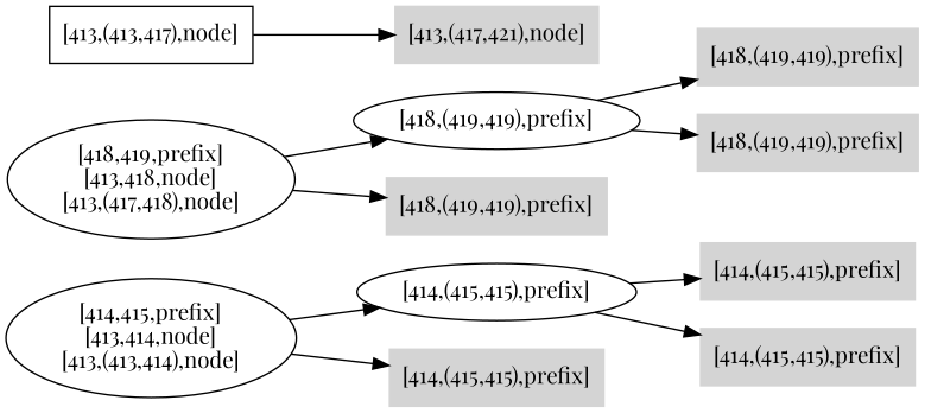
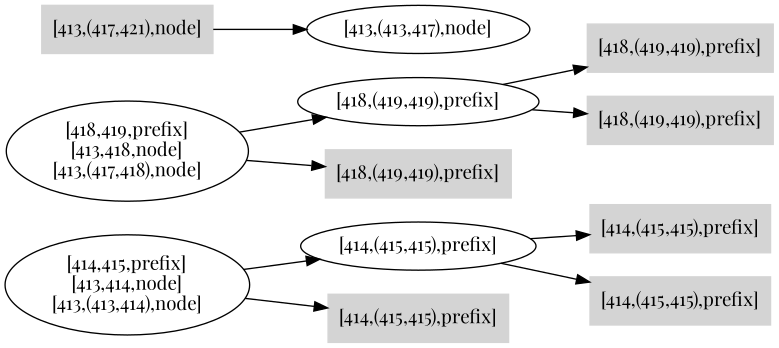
  digraph {
    fontname="Playfair Display"
    rankdir=LR
    node [color=".0 .0 .83" fontname="Playfair Display" shape=box style=filled]
    edge [fontname="Playfair Display"]
    n1 [label="[414,(415,415),prefix]"]
    n2 [label="[414,(415,415),prefix]"]
    n3 [label="[414,(415,415),prefix]" color="" shape="" style=""]
    n4 [label="[414,(415,415),prefix]"]
    n5 [label="[414,415,prefix]\n[413,414,node]\n[413,(413,414),node]" color="" shape="" style=""]
    n6 [label="[418,(419,419),prefix]"]
    n7 [label="[418,(419,419),prefix]"]
    n8 [label="[418,(419,419),prefix]" color="" shape="" style=""]
    n9 [label="[418,(419,419),prefix]"]
    n10 [label="[418,419,prefix]\n[413,418,node]\n[413,(417,418),node]" color="" shape="" style=""]
    n11 [label="[413,(417,421),node]"]
-   n12 [label="[413,(413,417),node]" color="" style=""]
+   n12 [label="[413,(413,417),node]" color="" shape="" style=""]
    n3 -> n1
    n3 -> n2
    n5 -> n3
    n5 -> n4
    n8 -> n6
    n8 -> n7
    n10 -> n8
    n10 -> n9
-   n12 -> n11
+   n11 -> n12
  }
